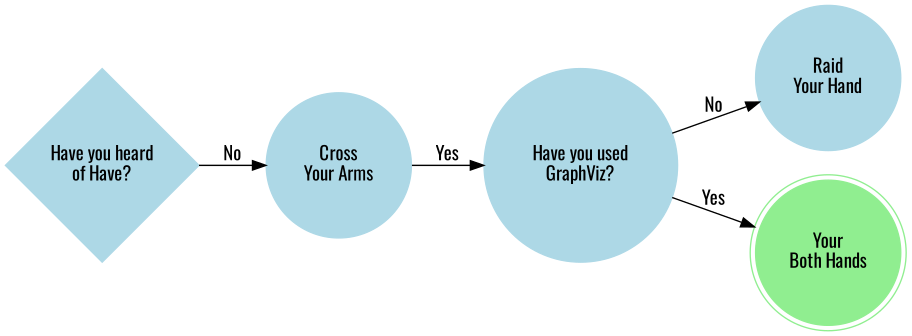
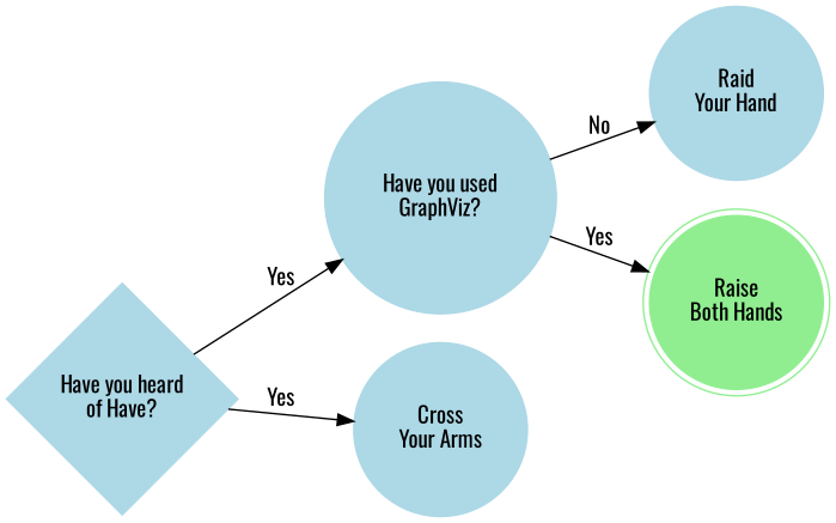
  digraph {
    fontname=Oswald
    rankdir=LR
    node [color=lightblue fontname=Oswald shape=circle style=filled]
    edge [fontname=Oswald]
    n1 [height=2 label="Have you heard\nof Have?" shape=diamond width=2]
    n2 [height=2 label="Have you used\nGraphViz?" width=2]
    n3 [height=1.5 label="Cross\nYour Arms" width=1.5]
    n4 [height=1.5 label="Raid\nYour Hand" width=1.5]
-   n5 [color=lightgreen height=1.5 label="Your\nBoth Hands" shape=doublecircle width=1.5]
-   n3 -> n2 [label=Yes]
-   n1 -> n3 [label=No]
+   n5 [color=lightgreen height=1.5 label="Raise\nBoth Hands" shape=doublecircle width=1.5]
+   n1 -> n2 [label=Yes]
+   n1 -> n3 [label=Yes]
    n2 -> n4 [label=No]
    n2 -> n5 [label=Yes]
  }
